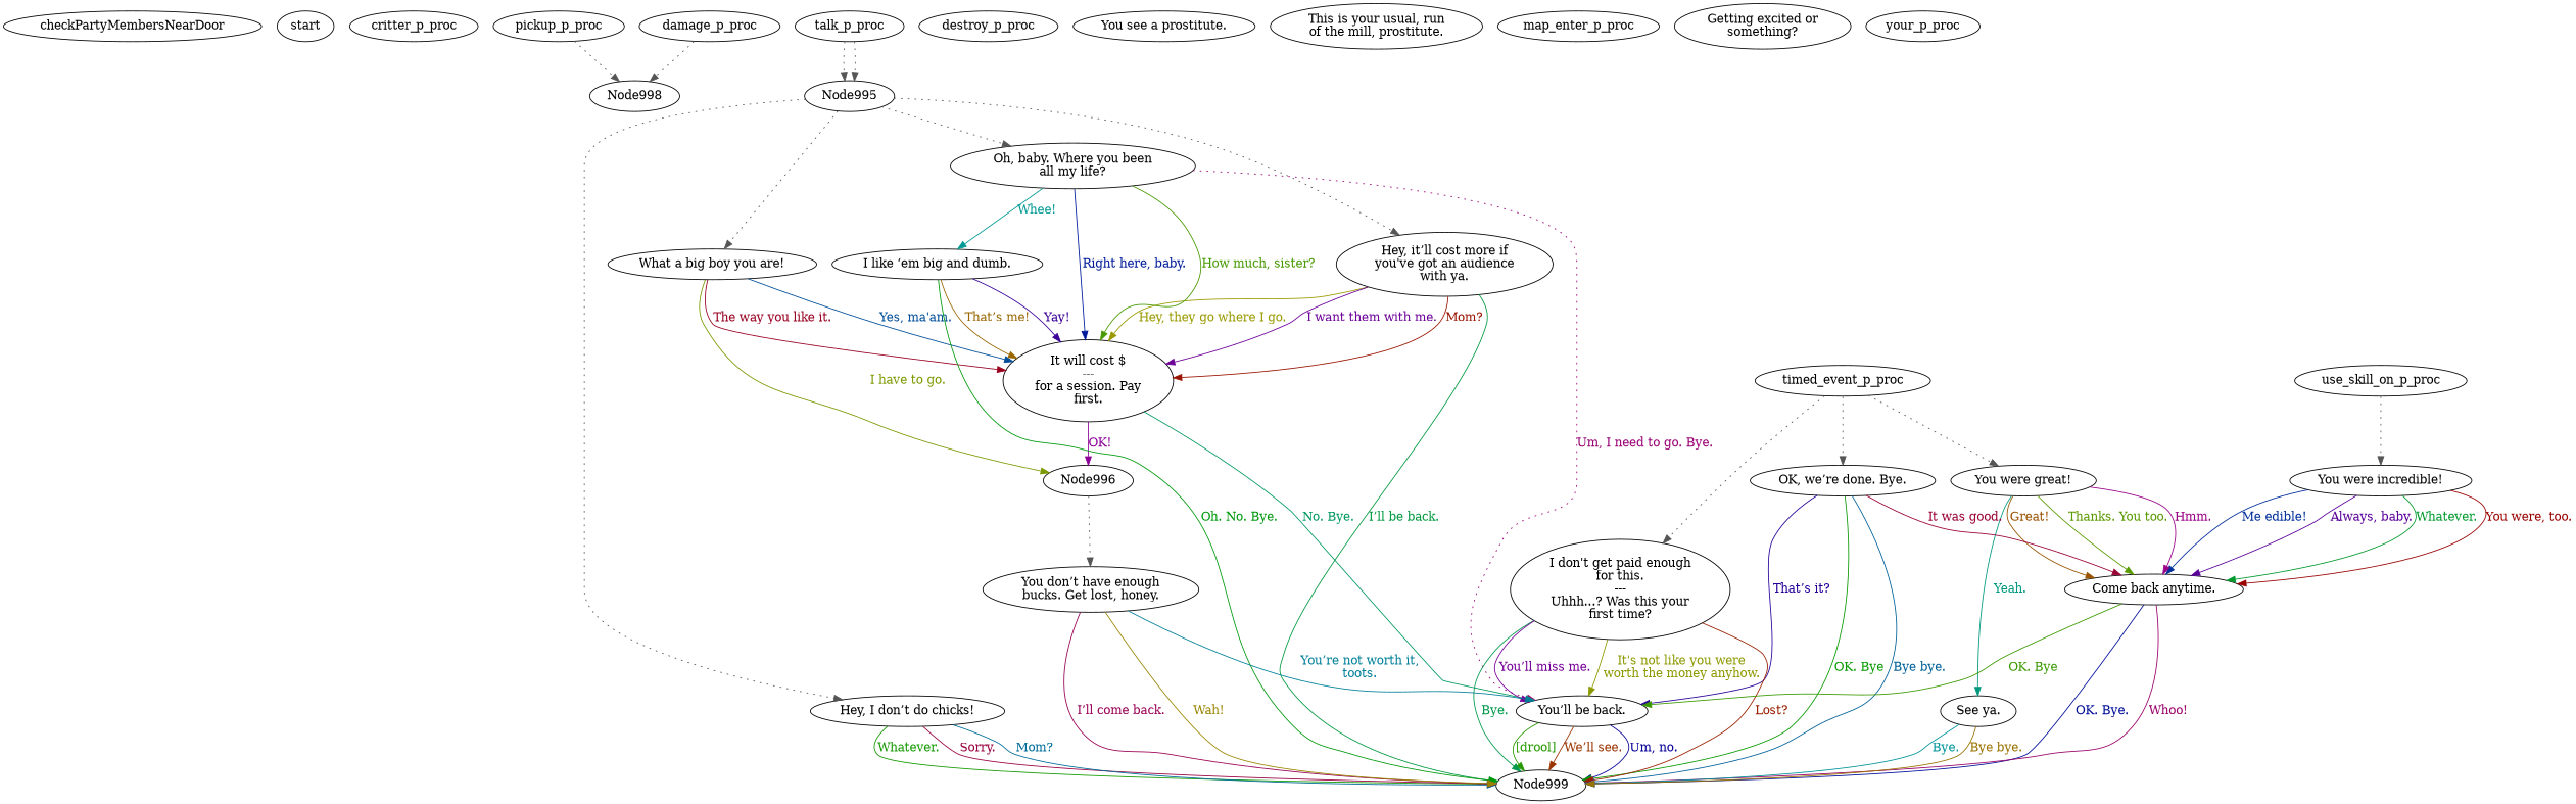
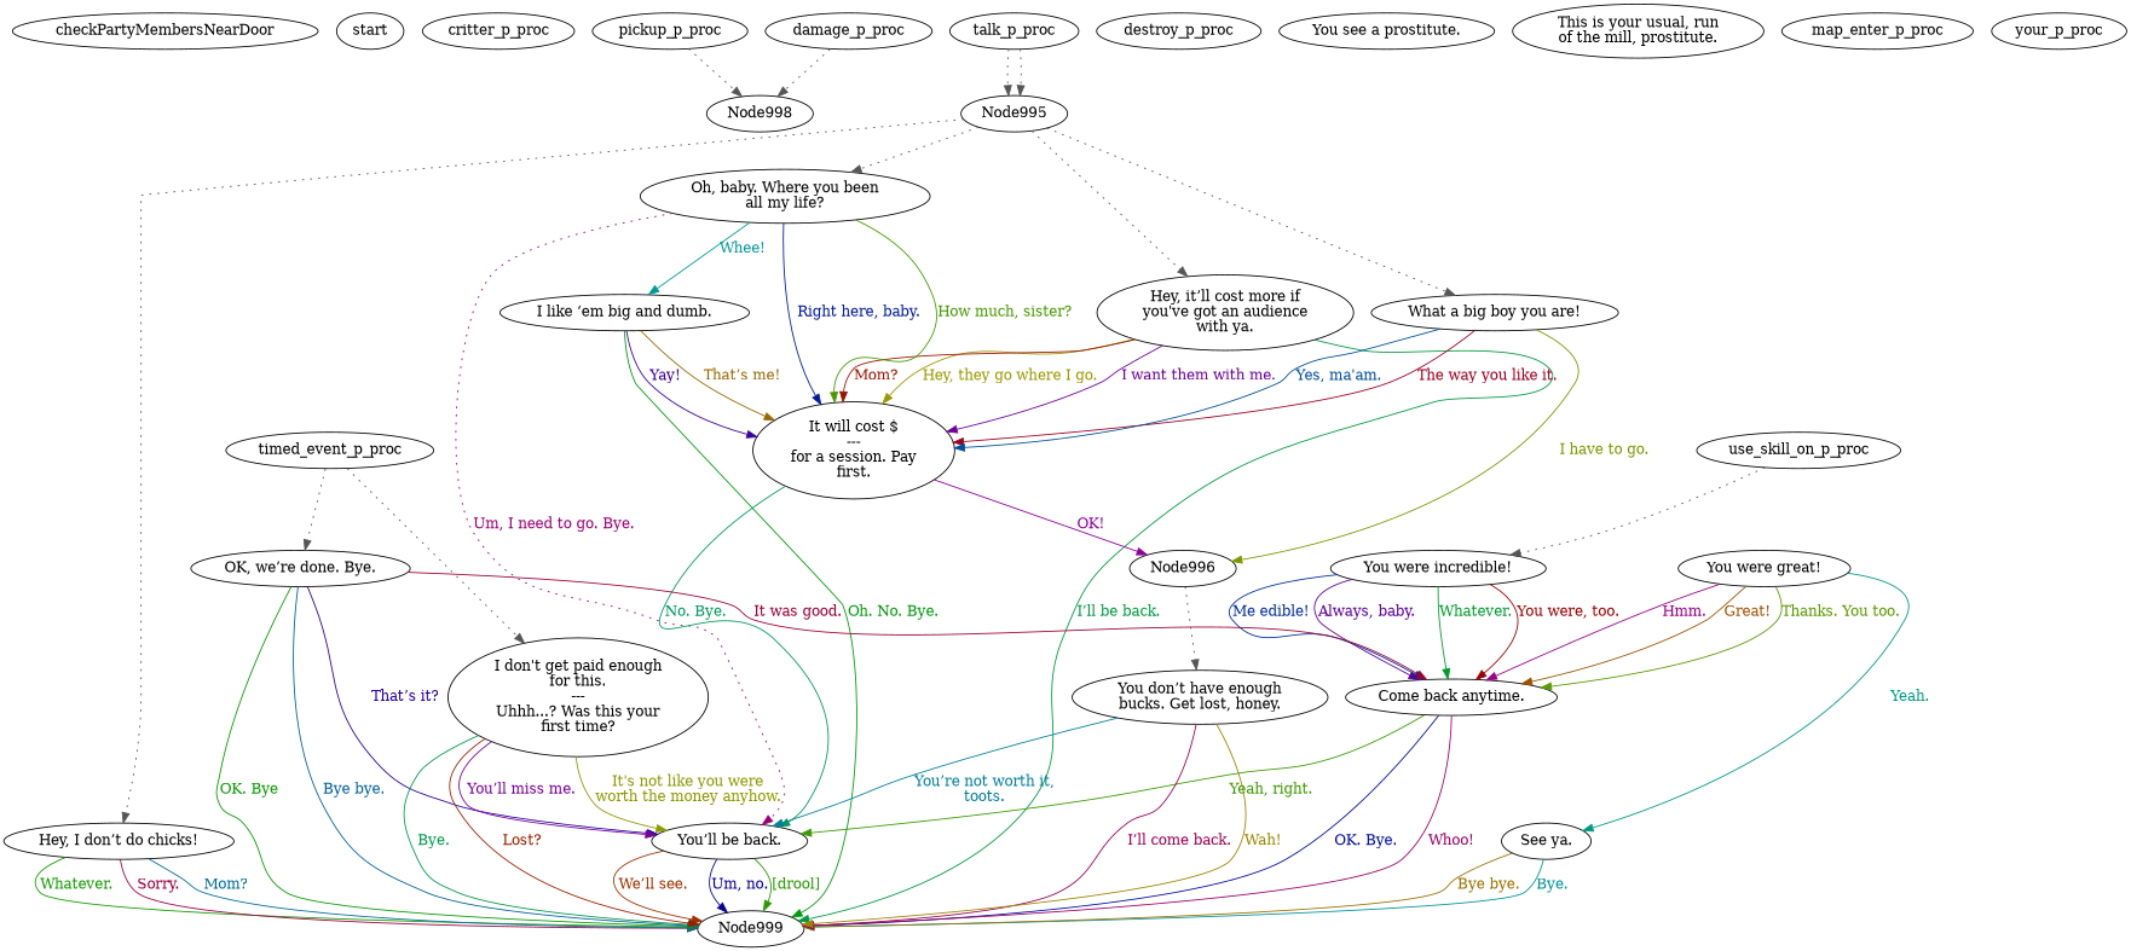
  digraph {
    node [color="#000000" fillcolor="#FFFFFF" style=filled]
    edge [color="#555555"]
    checkPartyMembersNearDoor
    start
    critter_p_proc
    pickup_p_proc
    Node998
    talk_p_proc
    Node995
    n8 [label="Hey, I don’t do chicks!"]
    n9 [label="Hey, it’ll cost more if\nyou've got an audience\nwith ya."]
    n10 [label="Oh, baby. Where you been\nall my life?"]
    n11 [label="What a big boy you are!"]
    Node999
    n13 [label="It will cost $\n---\nfor a session. Pay\nfirst."]
    n14 [label="You’ll be back."]
    Node996
    n16 [label="I like ‘em big and dumb."]
    destroy_p_proc
    n18 [label="You see a prostitute."]
    n19 [label="This is your usual, run\nof the mill, prostitute."]
    n20 [label="You were incredible!"]
    use_skill_on_p_proc
    damage_p_proc
    map_enter_p_proc
-   n24 [label="Getting excited or\nsomething?"]
    n25 [label=your_p_proc]
    n26 [label="You were great!"]
    timed_event_p_proc
    n28 [label="OK, we’re done. Bye."]
    n29 [label="I don't get paid enough\nfor this.\n---\nUhhh...? Was this your\nfirst time?"]
    n30 [label="Come back anytime."]
    n31 [label="See ya."]
    n32 [label="You don’t have enough\nbucks. Get lost, honey."]
    pickup_p_proc -> Node998 [style=dotted]
    talk_p_proc -> Node995 [style=dotted]
    talk_p_proc -> Node995 [style=dotted]
    Node995 -> n8 [style=dotted]
    Node995 -> n9 [style=dotted]
    Node995 -> n10 [style=dotted]
    Node995 -> n11 [style=dotted]
    n8 -> Node999 [color="#139900" fontcolor="#139900" label="Whatever."]
    n8 -> Node999 [color="#990040" fontcolor="#990040" label="Sorry."]
    n8 -> Node999 [color="#006C99" fontcolor="#006C99" label="Mom?"]
    n9 -> Node999 [color="#009940" fontcolor="#009940" label="I’ll be back."]
    n9 -> n13 [color="#999900" fontcolor="#999900" label="Hey, they go where I go."]
    n9 -> n13 [color="#6C0099" fontcolor="#6C0099" label="I want them with me."]
    n9 -> n13 [color="#991300" fontcolor="#991300" label="Mom?"]
    n10 -> n13 [color="#001A99" fontcolor="#001A99" label="Right here, baby."]
    n10 -> n13 [color="#469900" fontcolor="#469900" label="How much, sister?"]
    n10 -> n14 [color="#990073" fontcolor="#990073" label="Um, I need to go. Bye." style=dotted]
    n10 -> n16 [color="#009993" fontcolor="#009993" label="Whee!"]
    n11 -> n13 [color="#990020" fontcolor="#990020" label="The way you like it."]
    n11 -> n13 [color="#004D99" fontcolor="#004D99" label="Yes, ma'am."]
    n11 -> Node996 [color="#799900" fontcolor="#799900" label="I have to go."]
    n13 -> n14 [color="#00995F" fontcolor="#00995F" label="No. Bye."]
    n13 -> Node996 [color="#8C0099" fontcolor="#8C0099" label="OK!"]
    n14 -> Node999 [color="#993300" fontcolor="#993300" label="We’ll see."]
    n14 -> Node999 [color="#060099" fontcolor="#060099" label="Um, no."]
    n14 -> Node999 [color="#279900" fontcolor="#279900" label="[drool]"]
    Node996 -> n32 [style=dotted]
    n16 -> Node999 [color="#00990D" fontcolor="#00990D" label="Oh. No. Bye."]
    n16 -> n13 [color="#996600" fontcolor="#996600" label="That’s me!"]
    n16 -> n13 [color="#390099" fontcolor="#390099" label="Yay!"]
    n20 -> n30 [color="#590099" fontcolor="#590099" label="Always, baby."]
    n20 -> n30 [color="#00992C" fontcolor="#00992C" label="Whatever."]
    n20 -> n30 [color="#990000" fontcolor="#990000" label="You were, too."]
    n20 -> n30 [color="#002D99" fontcolor="#002D99" label="Me edible!"]
    use_skill_on_p_proc -> n20 [style=dotted]
    damage_p_proc -> Node998 [style=dotted]
    n26 -> n30 [color="#5A9900" fontcolor="#5A9900" label="Thanks. You too."]
    n26 -> n30 [color="#990086" fontcolor="#990086" label="Hmm."]
    n26 -> n30 [color="#995200" fontcolor="#995200" label="Great!"]
    n26 -> n31 [color="#00997F" fontcolor="#00997F" label="Yeah."]
-   timed_event_p_proc -> n26 [style=dotted]
    timed_event_p_proc -> n28 [style=dotted]
    timed_event_p_proc -> n29 [style=dotted]
    n28 -> Node999 [color="#079900" fontcolor="#079900" label="OK. Bye"]
    n28 -> Node999 [color="#006099" fontcolor="#006099" label="Bye bye."]
    n28 -> n14 [color="#260099" fontcolor="#260099" label="That’s it?"]
    n28 -> n30 [color="#990034" fontcolor="#990034" label="It was good."]
    n29 -> Node999 [color="#00994C" fontcolor="#00994C" label="Bye."]
    n29 -> Node999 [color="#991F00" fontcolor="#991F00" label="Lost?"]
    n29 -> n14 [color="#8D9900" fontcolor="#8D9900" label="It's not like you were\nworth the money anyhow."]
    n29 -> n14 [color="#780099" fontcolor="#780099" label="You’ll miss me."]
    n30 -> Node999 [color="#000D99" fontcolor="#000D99" label="OK. Bye."]
    n30 -> Node999 [color="#990067" fontcolor="#990067" label="Whoo!"]
-   n30 -> n14 [color="#3A9900" fontcolor="#3A9900" label="OK. Bye"]
+   n30 -> n14 [color="#3A9900" fontcolor="#3A9900" label="Yeah, right."]
    n31 -> Node999 [color="#009399" fontcolor="#009399" label="Bye."]
    n31 -> Node999 [color="#997200" fontcolor="#997200" label="Bye bye."]
    n32 -> Node999 [color="#990053" fontcolor="#990053" label="I’ll come back."]
    n32 -> Node999 [color="#998500" fontcolor="#998500" label="Wah!"]
    n32 -> n14 [color="#008099" fontcolor="#008099" label="You’re not worth it,\ntoots."]
  }
